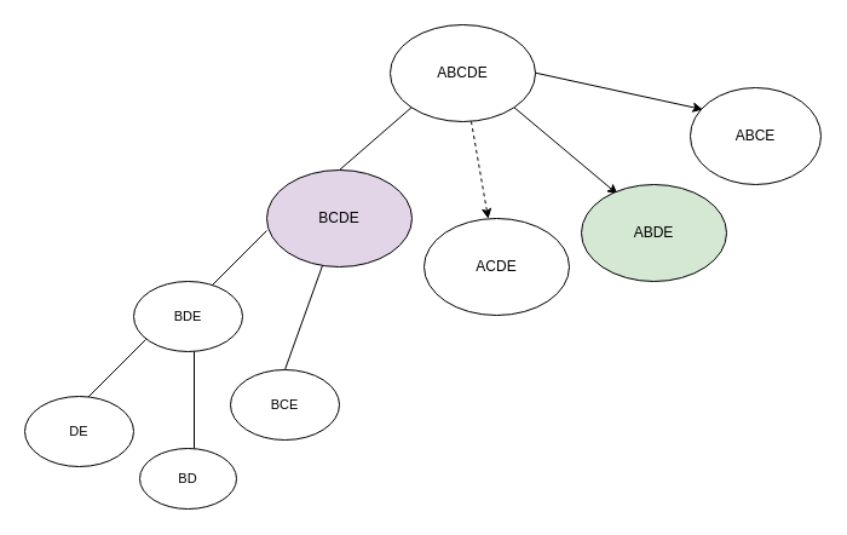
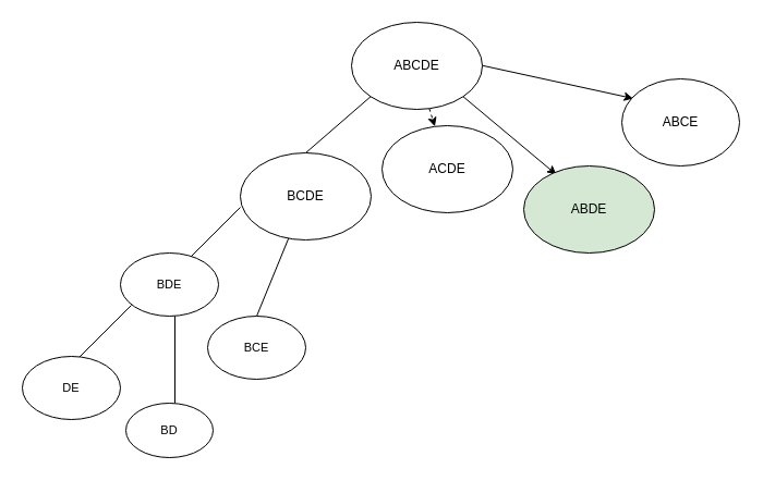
  <mxCell id="0" />
  <mxCell id="1" parent="0" />
  <mxCell id="2" value="" style="rounded=0;orthogonalLoop=1;jettySize=auto;html=1;dashed=1;" edge="1" parent="1" source="4" target="7"><mxGeometry relative="1" as="geometry" /></mxCell>
  <mxCell id="3" style="rounded=0;orthogonalLoop=1;jettySize=auto;html=1;exitX=1;exitY=1;exitDx=0;exitDy=0;" edge="1" parent="1" source="4"><mxGeometry relative="1" as="geometry"><mxPoint x="510" y="160" as="targetPoint" /></mxGeometry></mxCell>
  <mxCell id="4" value="ABCDE" style="ellipse;whiteSpace=wrap;html=1;" vertex="1" parent="1"><mxGeometry x="322" y="20" width="120" height="80" as="geometry" /></mxCell>
  <mxCell id="5" value="" style="endArrow=none;html=1;rounded=0;entryX=0;entryY=1;entryDx=0;entryDy=0;" edge="1" parent="1" target="4"><mxGeometry width="50" height="50" relative="1" as="geometry"><mxPoint x="280" y="140" as="sourcePoint" /><mxPoint x="380" y="150" as="targetPoint" /></mxGeometry></mxCell>
- <mxCell id="6" value="BCDE" style="ellipse;whiteSpace=wrap;html=1;fillColor=#e1d5e7;" vertex="1" parent="1"><mxGeometry x="220" y="140" width="120" height="80" as="geometry" /></mxCell>
- <mxCell id="7" value="ACDE" style="ellipse;whiteSpace=wrap;html=1;" vertex="1" parent="1"><mxGeometry x="350" y="180" width="120" height="80" as="geometry" /></mxCell>
+ <mxCell id="6" value="BCDE" style="ellipse;whiteSpace=wrap;html=1;" vertex="1" parent="1"><mxGeometry x="220" y="140" width="120" height="80" as="geometry" /></mxCell>
+ <mxCell id="7" value="ACDE" style="ellipse;whiteSpace=wrap;html=1;" vertex="1" parent="1"><mxGeometry x="350" y="115" width="120" height="80" as="geometry" /></mxCell>
  <mxCell id="8" value="ABDE" style="ellipse;whiteSpace=wrap;html=1;fillColor=#d5e8d4;" vertex="1" parent="1"><mxGeometry x="480" y="152" width="120" height="80" as="geometry" /></mxCell>
  <mxCell id="9" style="rounded=0;orthogonalLoop=1;jettySize=auto;html=1;exitX=1;exitY=1;exitDx=0;exitDy=0;" edge="1" parent="1"><mxGeometry relative="1" as="geometry"><mxPoint x="580.43" y="90" as="targetPoint" /><mxPoint x="442" y="59.72" as="sourcePoint" /></mxGeometry></mxCell>
  <mxCell id="10" value="ABCE" style="ellipse;whiteSpace=wrap;html=1;" vertex="1" parent="1"><mxGeometry x="570" y="72" width="108" height="80" as="geometry" /></mxCell>
  <mxCell id="11" value="" style="endArrow=none;html=1;rounded=0;labelBackgroundColor=default;strokeColor=default;align=center;verticalAlign=middle;fontFamily=Helvetica;fontSize=11;fontColor=default;shape=connector;" edge="1" parent="1"><mxGeometry width="50" height="50" relative="1" as="geometry"><mxPoint x="170" y="240" as="sourcePoint" /><mxPoint x="220" y="190" as="targetPoint" /></mxGeometry></mxCell>
  <mxCell id="12" value="BDE" style="ellipse;whiteSpace=wrap;html=1;fontFamily=Helvetica;fontSize=11;fontColor=default;" vertex="1" parent="1"><mxGeometry x="110" y="232" width="90" height="58" as="geometry" /></mxCell>
  <mxCell id="13" value="" style="endArrow=none;html=1;rounded=0;labelBackgroundColor=default;strokeColor=default;align=center;verticalAlign=middle;fontFamily=Helvetica;fontSize=11;fontColor=default;shape=connector;exitX=0.5;exitY=0;exitDx=0;exitDy=0;" edge="1" parent="1" source="14" target="6"><mxGeometry width="50" height="50" relative="1" as="geometry"><mxPoint x="210" y="260" as="sourcePoint" /><mxPoint x="260" y="220" as="targetPoint" /></mxGeometry></mxCell>
- <mxCell id="14" value="BCE" style="ellipse;whiteSpace=wrap;html=1;fontFamily=Helvetica;fontSize=11;fontColor=default;" vertex="1" parent="1"><mxGeometry x="190" y="305" width="90" height="58" as="geometry" /></mxCell>
+ <mxCell id="14" value="BCE" style="ellipse;whiteSpace=wrap;html=1;fontFamily=Helvetica;fontSize=11;fontColor=default;" vertex="1" parent="1"><mxGeometry x="190" y="290" width="90" height="58" as="geometry" /></mxCell>
  <mxCell id="15" value="" style="endArrow=none;html=1;rounded=0;labelBackgroundColor=default;strokeColor=default;align=center;verticalAlign=middle;fontFamily=Helvetica;fontSize=11;fontColor=default;shape=connector;" edge="1" parent="1"><mxGeometry width="50" height="50" relative="1" as="geometry"><mxPoint x="70" y="330" as="sourcePoint" /><mxPoint x="120" y="280" as="targetPoint" /></mxGeometry></mxCell>
  <mxCell id="16" value="DE" style="ellipse;whiteSpace=wrap;html=1;fontFamily=Helvetica;fontSize=11;fontColor=default;" vertex="1" parent="1"><mxGeometry x="20" y="327" width="90" height="58" as="geometry" /></mxCell>
  <mxCell id="17" value="" style="endArrow=none;html=1;rounded=0;labelBackgroundColor=default;strokeColor=default;align=center;verticalAlign=middle;fontFamily=Helvetica;fontSize=11;fontColor=default;shape=connector;" edge="1" parent="1"><mxGeometry width="50" height="50" relative="1" as="geometry"><mxPoint x="160" y="370" as="sourcePoint" /><mxPoint x="160" y="290" as="targetPoint" /></mxGeometry></mxCell>
  <mxCell id="18" value="BD" style="ellipse;whiteSpace=wrap;html=1;fontFamily=Helvetica;fontSize=11;fontColor=default;" vertex="1" parent="1"><mxGeometry x="115" y="370" width="80" height="50" as="geometry" /></mxCell>
